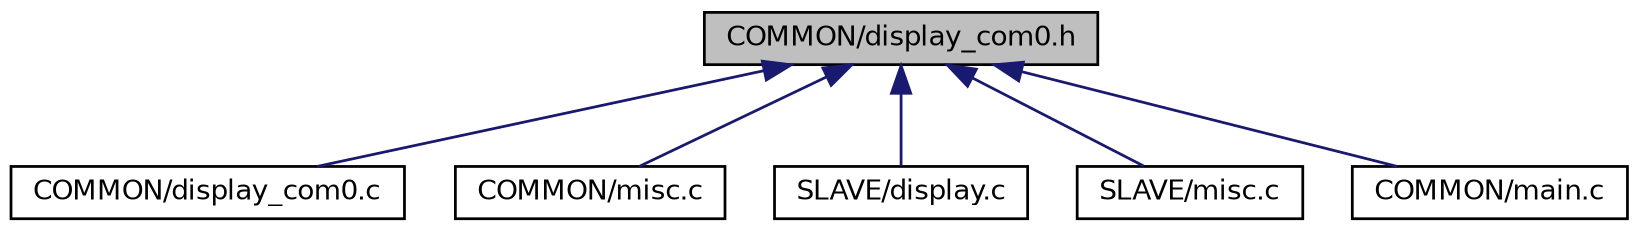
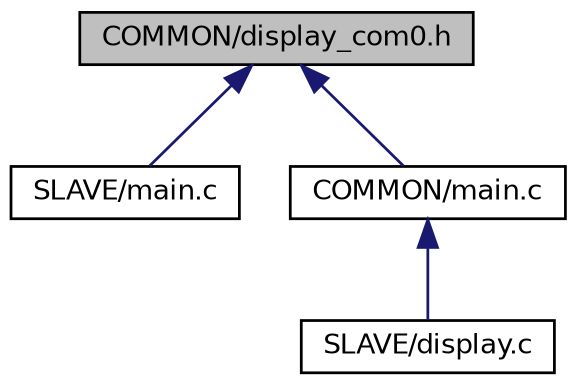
  digraph {
    node [color=black fillcolor=white fontname=Helvetica fontsize=10 shape=record style=filled]
    edge [color=midnightblue dir=back fontname=Helvetica fontsize=10 labelfontname=Helvetica labelfontsize=10 style=solid]
    n1 [fillcolor=grey75 fontcolor=black height=0.2 label="COMMON/display_com0.h" width=0.4]
-   n2 [height=0.2 label="COMMON/display_com0.c" width=0.4]
-   n3 [height=0.2 label="COMMON/misc.c" width=0.4]
    n4 [height=0.2 label="SLAVE/display.c" width=0.4]
-   n5 [height=0.2 label="SLAVE/misc.c" width=0.4]
+   n5 [height=0.2 label="SLAVE/main.c" width=0.4]
    n6 [height=0.2 label="COMMON/main.c" width=0.4]
-   n1 -> n2
-   n1 -> n3
-   n1 -> n4
+   n6 -> n4
    n1 -> n5
    n1 -> n6
  }
